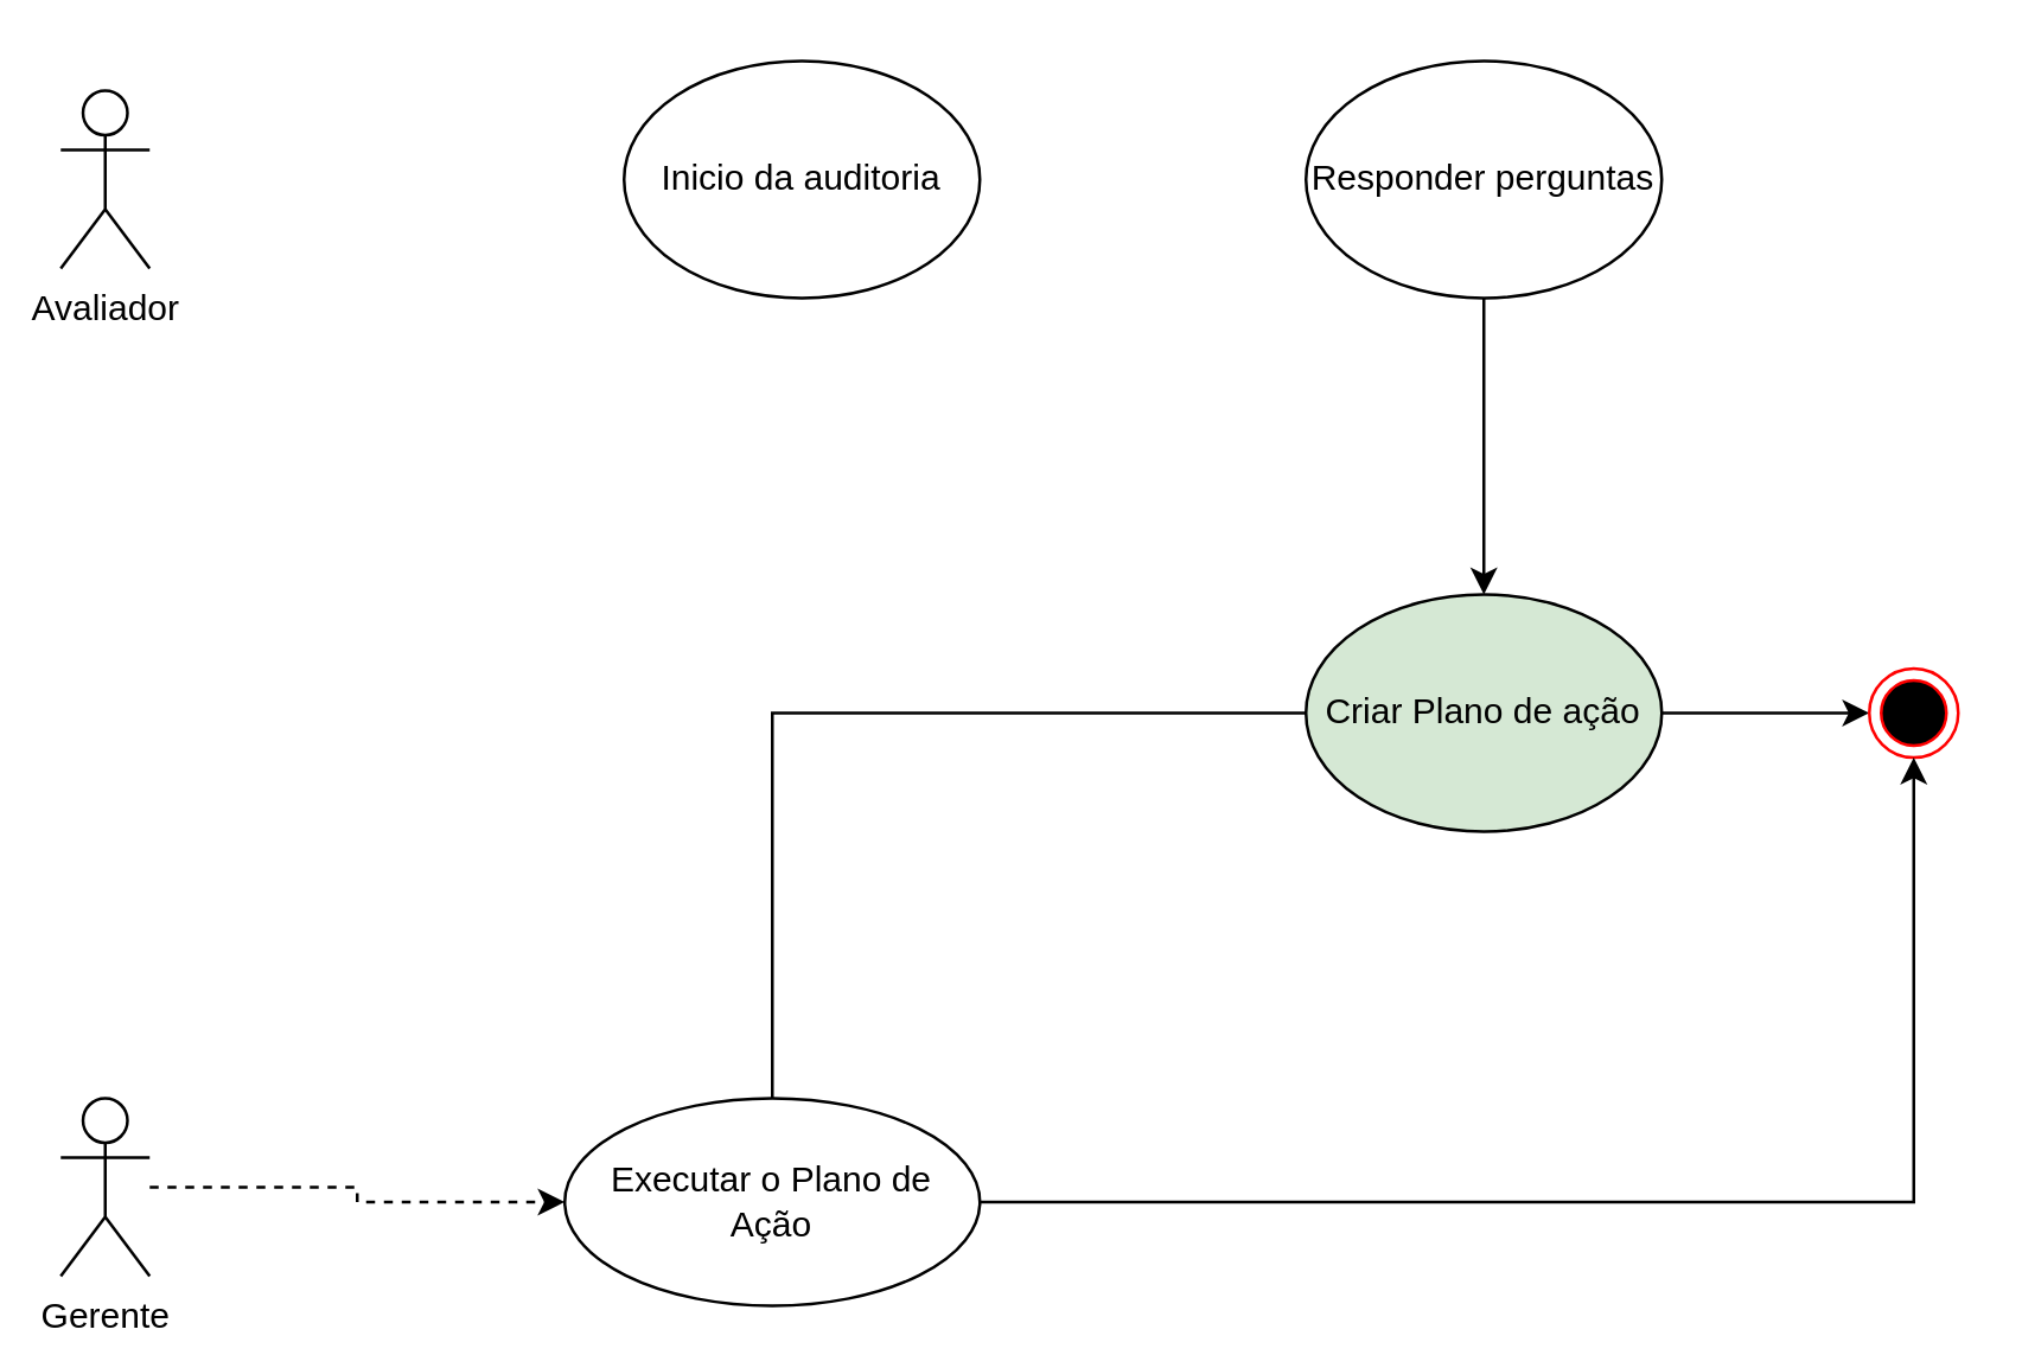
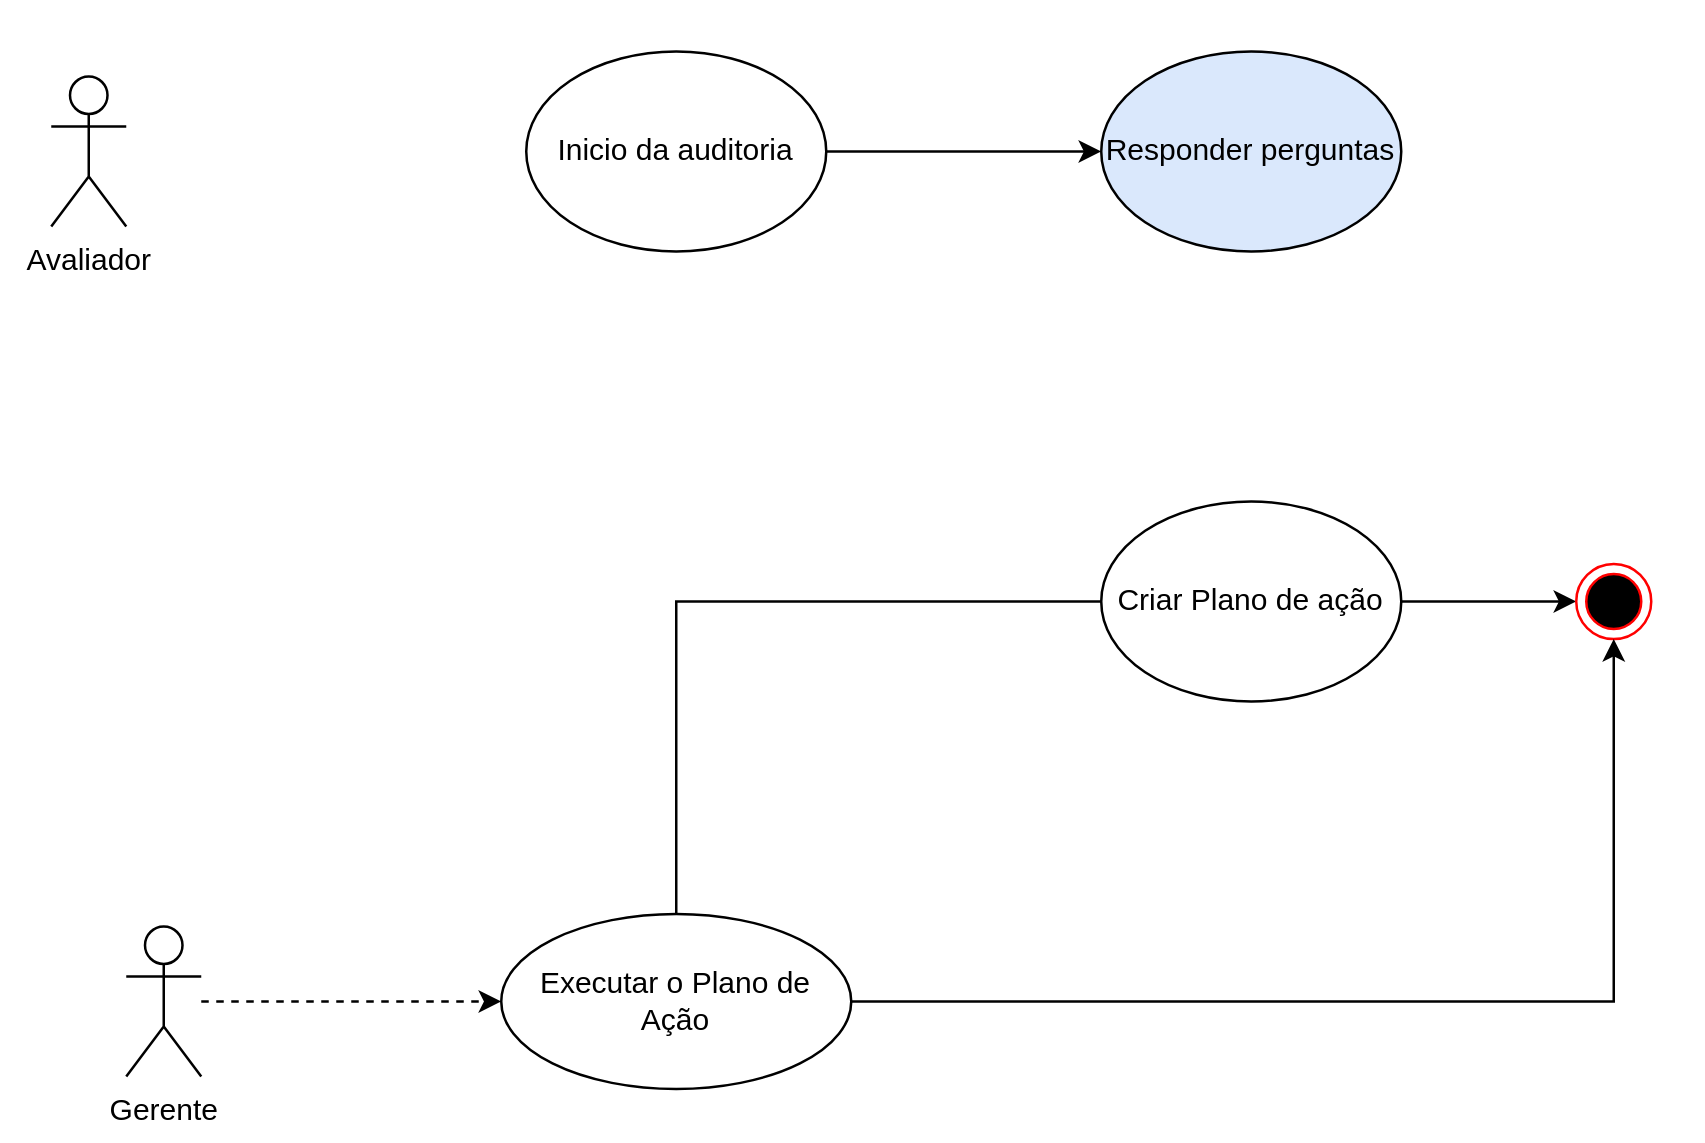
  <mxCell id="0" />
  <mxCell id="1" parent="0" />
+ <mxCell id="2" value="" style="edgeStyle=orthogonalEdgeStyle;rounded=0;orthogonalLoop=1;jettySize=auto;html=1;" edge="1" parent="1" source="3" target="6"><mxGeometry relative="1" as="geometry" /></mxCell>
  <mxCell id="3" value="Inicio da auditoria" style="ellipse;whiteSpace=wrap;html=1;" vertex="1" parent="1"><mxGeometry x="210" y="20" width="120" height="80" as="geometry" /></mxCell>
  <mxCell id="4" value="Avaliador" style="shape=umlActor;verticalLabelPosition=bottom;verticalAlign=top;html=1;outlineConnect=0;" vertex="1" parent="1"><mxGeometry x="20" y="30" width="30" height="60" as="geometry" /></mxCell>
- <mxCell id="5" value="" style="edgeStyle=orthogonalEdgeStyle;rounded=0;orthogonalLoop=1;jettySize=auto;html=1;" edge="1" parent="1" source="6" target="9"><mxGeometry relative="1" as="geometry" /></mxCell>
- <mxCell id="6" value="Responder perguntas" style="ellipse;whiteSpace=wrap;html=1;" vertex="1" parent="1"><mxGeometry x="440" y="20" width="120" height="80" as="geometry" /></mxCell>
+ <mxCell id="6" value="Responder perguntas" style="ellipse;whiteSpace=wrap;html=1;fillColor=#dae8fc;" vertex="1" parent="1"><mxGeometry x="440" y="20" width="120" height="80" as="geometry" /></mxCell>
  <mxCell id="7" style="edgeStyle=orthogonalEdgeStyle;rounded=0;orthogonalLoop=1;jettySize=auto;html=1;exitX=1;exitY=0.5;exitDx=0;exitDy=0;entryX=0;entryY=0.5;entryDx=0;entryDy=0;" edge="1" parent="1" source="9" target="10"><mxGeometry relative="1" as="geometry" /></mxCell>
  <mxCell id="8" style="edgeStyle=orthogonalEdgeStyle;rounded=0;orthogonalLoop=1;jettySize=auto;html=1;exitX=0;exitY=0.5;exitDx=0;exitDy=0;entryX=0.5;entryY=0;entryDx=0;entryDy=0;endArrow=none;" edge="1" parent="1" source="9" target="14"><mxGeometry relative="1" as="geometry" /></mxCell>
- <mxCell id="9" value="Criar Plano de ação" style="ellipse;whiteSpace=wrap;html=1;fillColor=#d5e8d4;" vertex="1" parent="1"><mxGeometry x="440" y="200" width="120" height="80" as="geometry" /></mxCell>
+ <mxCell id="9" value="Criar Plano de ação" style="ellipse;whiteSpace=wrap;html=1;" vertex="1" parent="1"><mxGeometry x="440" y="200" width="120" height="80" as="geometry" /></mxCell>
  <mxCell id="10" value="" style="ellipse;html=1;shape=endState;fillColor=#000000;strokeColor=#ff0000;" vertex="1" parent="1"><mxGeometry x="630" y="225" width="30" height="30" as="geometry" /></mxCell>
  <mxCell id="11" style="edgeStyle=orthogonalEdgeStyle;rounded=0;orthogonalLoop=1;jettySize=auto;html=1;entryX=0;entryY=0.5;entryDx=0;entryDy=0;dashed=1;" edge="1" parent="1" source="12" target="14"><mxGeometry relative="1" as="geometry" /></mxCell>
- <mxCell id="12" value="Gerente" style="shape=umlActor;verticalLabelPosition=bottom;verticalAlign=top;html=1;outlineConnect=0;" vertex="1" parent="1"><mxGeometry x="20" y="370" width="30" height="60" as="geometry" /></mxCell>
+ <mxCell id="12" value="Gerente" style="shape=umlActor;verticalLabelPosition=bottom;verticalAlign=top;html=1;outlineConnect=0;" vertex="1" parent="1"><mxGeometry x="50" y="370" width="30" height="60" as="geometry" /></mxCell>
  <mxCell id="13" style="edgeStyle=orthogonalEdgeStyle;rounded=0;orthogonalLoop=1;jettySize=auto;html=1;exitX=1;exitY=0.5;exitDx=0;exitDy=0;entryX=0.5;entryY=1;entryDx=0;entryDy=0;" edge="1" parent="1" source="14" target="10"><mxGeometry relative="1" as="geometry" /></mxCell>
- <mxCell id="14" value="Executar o Plano de Ação" style="ellipse;whiteSpace=wrap;html=1;" vertex="1" parent="1"><mxGeometry x="190" y="370" width="140" height="70" as="geometry" /></mxCell>
+ <mxCell id="14" value="Executar o Plano de Ação" style="ellipse;whiteSpace=wrap;html=1;" vertex="1" parent="1"><mxGeometry x="200" y="365" width="140" height="70" as="geometry" /></mxCell>
